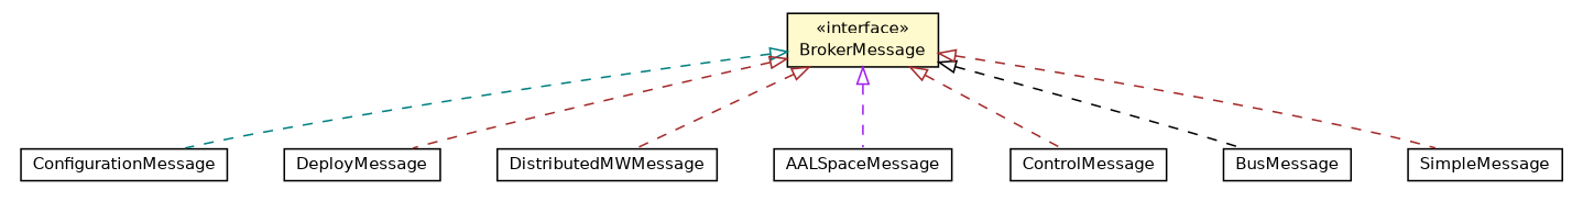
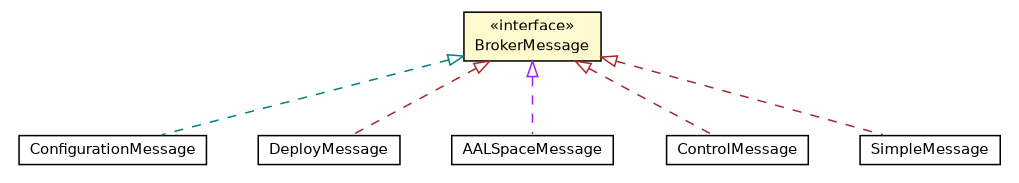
  digraph {
    nodesep=0.25
    ranksep=0.5
    node [fontcolor=black fontname=Helvetica fontsize=10.0 shape=plaintext]
    edge [arrowtail=empty color=brown dir=back fontname=Helvetica fontsize=10 headport=p labelfontname=Helvetica labelfontsize=10 style=dashed tailport=p]
    n1 [label=<<table title="org.universAAL.middleware.brokers.message.configuration.ConfigurationMessage" border="0" cellborder="1" cellspacing="0" cellpadding="2" port="p" href="./configuration/ConfigurationMessage.html"> 		<tr><td><table border="0" cellspacing="0" cellpadding="1"> <tr><td align="center" balign="center"> ConfigurationMessage </td></tr> 		</table></td></tr> 		</table>>]
    n2 [label=<<table title="org.universAAL.middleware.brokers.message.BrokerMessage" border="0" cellborder="1" cellspacing="0" cellpadding="2" port="p" bgcolor="lemonChiffon" href="./BrokerMessage.html"> 		<tr><td><table border="0" cellspacing="0" cellpadding="1"> <tr><td align="center" balign="center"> &#171;interface&#187; </td></tr> <tr><td align="center" balign="center"> BrokerMessage </td></tr> 		</table></td></tr> 		</table>>]
    n3 [label=<<table title="org.universAAL.middleware.brokers.message.deploy.DeployMessage" border="0" cellborder="1" cellspacing="0" cellpadding="2" port="p" href="./deploy/DeployMessage.html"> 		<tr><td><table border="0" cellspacing="0" cellpadding="1"> <tr><td align="center" balign="center"> DeployMessage </td></tr> 		</table></td></tr> 		</table>>]
-   n4 [label=<<table title="org.universAAL.middleware.brokers.message.distributedmw.DistributedMWMessage" border="0" cellborder="1" cellspacing="0" cellpadding="2" port="p" href="./distributedmw/DistributedMWMessage.html"> 		<tr><td><table border="0" cellspacing="0" cellpadding="1"> <tr><td align="center" balign="center"> DistributedMWMessage </td></tr> 		</table></td></tr> 		</table>>]
    n5 [label=<<table title="org.universAAL.middleware.brokers.message.aalspace.AALSpaceMessage" border="0" cellborder="1" cellspacing="0" cellpadding="2" port="p" href="./aalspace/AALSpaceMessage.html"> 		<tr><td><table border="0" cellspacing="0" cellpadding="1"> <tr><td align="center" balign="center"> AALSpaceMessage </td></tr> 		</table></td></tr> 		</table>>]
    n6 [label=<<table title="org.universAAL.middleware.brokers.message.control.ControlMessage" border="0" cellborder="1" cellspacing="0" cellpadding="2" port="p" href="./control/ControlMessage.html"> 		<tr><td><table border="0" cellspacing="0" cellpadding="1"> <tr><td align="center" balign="center"> ControlMessage </td></tr> 		</table></td></tr> 		</table>>]
-   n7 [label=<<table title="org.universAAL.middleware.bus.msg.BusMessage" border="0" cellborder="1" cellspacing="0" cellpadding="2" port="p" href="../../bus/msg/BusMessage.html"> 		<tr><td><table border="0" cellspacing="0" cellpadding="1"> <tr><td align="center" balign="center"> BusMessage </td></tr> 		</table></td></tr> 		</table>>]
    n8 [label=<<table title="org.universAAL.middleware.broker.client.SimpleMessage" border="0" cellborder="1" cellspacing="0" cellpadding="2" port="p" href="../../broker/client/SimpleMessage.html"> 		<tr><td><table border="0" cellspacing="0" cellpadding="1"> <tr><td align="center" balign="center"> SimpleMessage </td></tr> 		</table></td></tr> 		</table>>]
    n2 -> n1 [color=teal]
    n2 -> n3
-   n2 -> n4
    n2 -> n5 [color=purple]
    n2 -> n6
-   n2 -> n7 [color=black]
    n2 -> n8
  }
